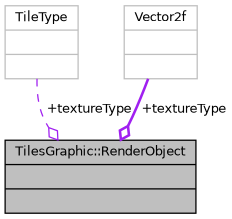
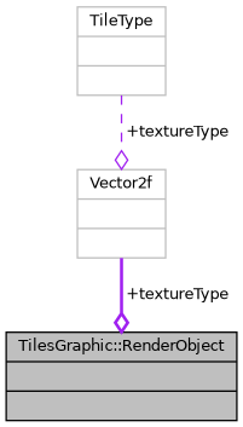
  digraph {
    node [color=grey75 fontname=Helvetica fontsize=10 shape=record]
    edge [arrowhead=odiamond color=purple fontname=Helvetica fontsize=10 labelfontname=Helvetica labelfontsize=10]
    n1 [color=black fillcolor=grey75 fontcolor=black height=0.2 label="{TilesGraphic::RenderObject\n||}" style=filled width=0.4]
    n2 [height=0.2 label="{TileType\n||}" width=0.4]
    n3 [height=0.2 label="{Vector2f\n||}" width=0.4]
-   n2 -> n1 [label=" +textureType" style=dashed]
+   n2 -> n3 [label=" +textureType" style=dashed]
    n3 -> n1 [label=" +textureType" style=bold]
  }
